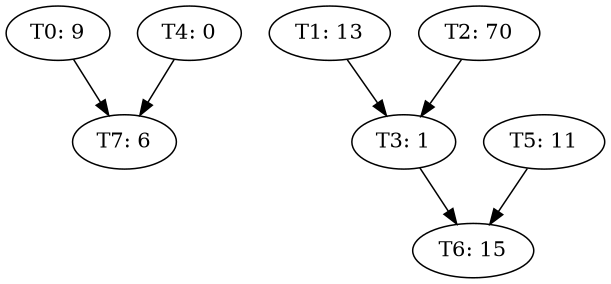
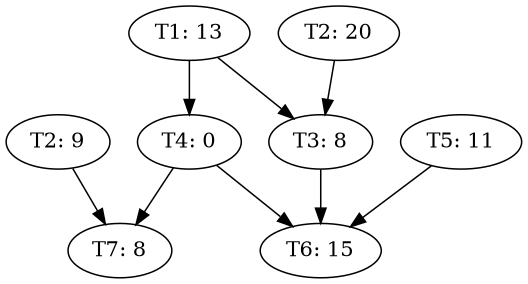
  digraph {
-   n1 [label="T0: 9"]
-   n2 [label="T7: 6"]
+   n1 [label="T2: 9"]
+   n2 [label="T7: 8"]
    n3 [label="T1: 13"]
-   n4 [label="T3: 1"]
+   n4 [label="T3: 8"]
    n5 [label="T4: 0"]
    n6 [label="T6: 15"]
-   n7 [label="T2: 70"]
+   n7 [label="T2: 20"]
    n8 [label="T5: 11"]
    n1 -> n2
    n3 -> n4
+   n3 -> n5
    n4 -> n6
    n5 -> n2
+   n5 -> n6
    n7 -> n4
    n8 -> n6
  }
